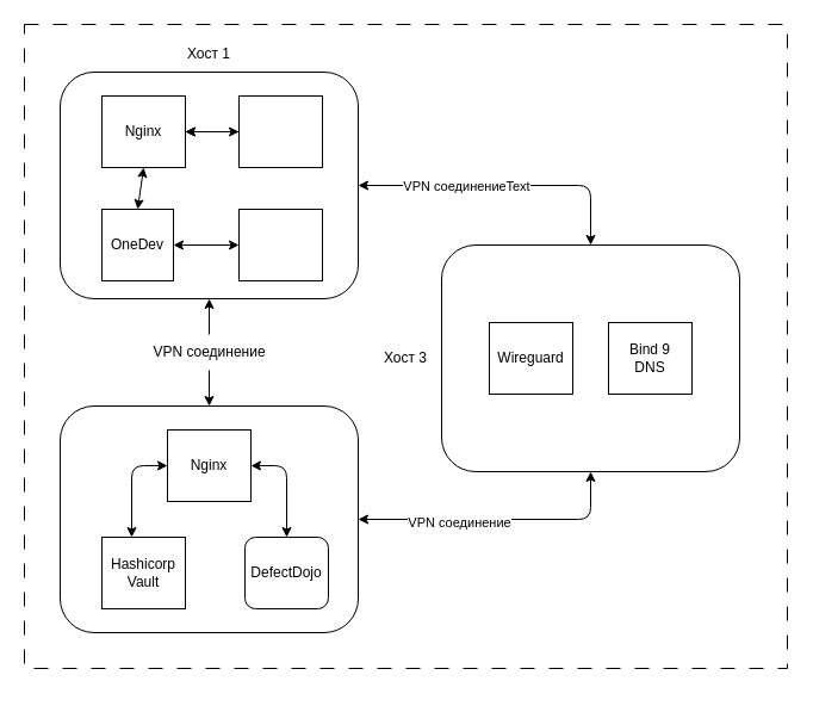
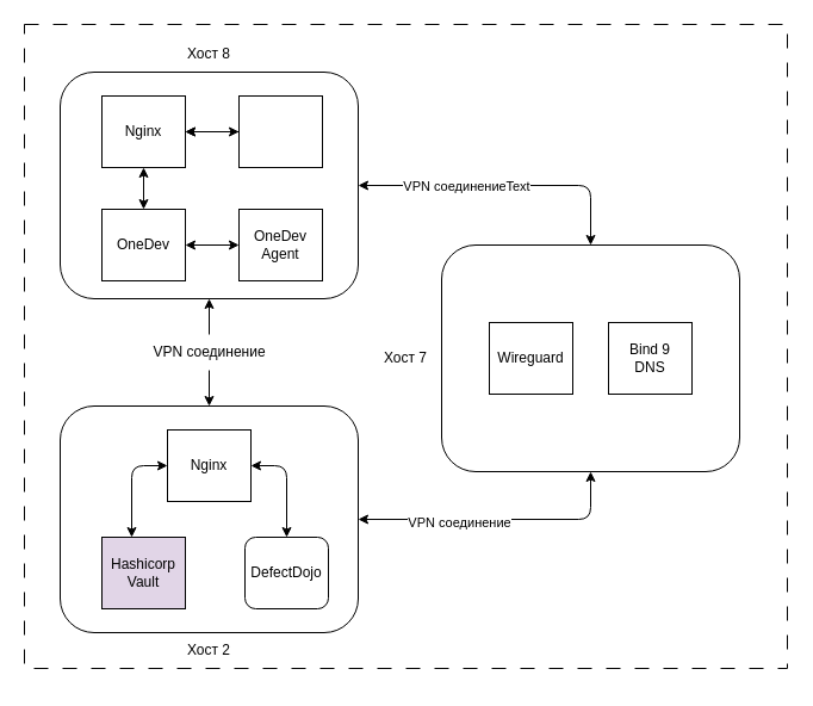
  <mxCell id="0" />
  <mxCell id="1" parent="0" />
  <mxCell id="2" value="" style="rounded=1;whiteSpace=wrap;html=1;" vertex="1" parent="1"><mxGeometry x="50" y="60" width="250" height="190" as="geometry" /></mxCell>
  <mxCell id="3" value="" style="rounded=1;whiteSpace=wrap;html=1;" vertex="1" parent="1"><mxGeometry x="370" y="205" width="250" height="190" as="geometry" /></mxCell>
  <mxCell id="4" value="" style="rounded=1;whiteSpace=wrap;html=1;" vertex="1" parent="1"><mxGeometry x="50" y="340" width="250" height="190" as="geometry" /></mxCell>
  <mxCell id="5" value="DefectDojo" style="whiteSpace=wrap;html=1;rounded=1;" vertex="1" parent="1"><mxGeometry x="205" y="450" width="70" height="60" as="geometry" /></mxCell>
- <mxCell id="6" value="OneDev" style="rounded=0;whiteSpace=wrap;html=1;" vertex="1" parent="1"><mxGeometry x="85" y="175" width="60" height="60" as="geometry" /></mxCell>
- <mxCell id="7" value="Hashicorp&lt;br&gt;Vault" style="rounded=0;whiteSpace=wrap;html=1;" vertex="1" parent="1"><mxGeometry x="85" y="450" width="70" height="60" as="geometry" /></mxCell>
+ <mxCell id="6" value="OneDev" style="rounded=0;whiteSpace=wrap;html=1;" vertex="1" parent="1"><mxGeometry x="85" y="175" width="70" height="60" as="geometry" /></mxCell>
+ <mxCell id="7" value="Hashicorp&lt;br&gt;Vault" style="rounded=0;whiteSpace=wrap;html=1;fillColor=#e1d5e7;" vertex="1" parent="1"><mxGeometry x="85" y="450" width="70" height="60" as="geometry" /></mxCell>
  <mxCell id="8" value="Nginx" style="rounded=0;whiteSpace=wrap;html=1;" vertex="1" parent="1"><mxGeometry x="85" y="80" width="70" height="60" as="geometry" /></mxCell>
  <mxCell id="9" value="" style="rounded=0;whiteSpace=wrap;html=1;" vertex="1" parent="1"><mxGeometry x="200" y="175" width="70" height="60" as="geometry" /></mxCell>
+ <mxCell id="10" value="OneDev&lt;br&gt;Agent" style="text;html=1;strokeColor=none;fillColor=none;align=center;verticalAlign=middle;whiteSpace=wrap;rounded=0;" vertex="1" parent="1"><mxGeometry x="205" y="190" width="60" height="30" as="geometry" /></mxCell>
  <mxCell id="11" value="" style="rounded=0;whiteSpace=wrap;html=1;" vertex="1" parent="1"><mxGeometry x="140" y="360" width="70" height="60" as="geometry" /></mxCell>
  <mxCell id="12" value="Nginx" style="text;html=1;strokeColor=none;fillColor=none;align=center;verticalAlign=middle;whiteSpace=wrap;rounded=0;" vertex="1" parent="1"><mxGeometry x="145" y="375" width="60" height="30" as="geometry" /></mxCell>
  <mxCell id="13" value="" style="endArrow=classic;startArrow=classic;html=1;exitX=0.5;exitY=0;exitDx=0;exitDy=0;entryX=0.5;entryY=1;entryDx=0;entryDy=0;" edge="1" parent="1" source="6" target="8"><mxGeometry width="50" height="50" relative="1" as="geometry"><mxPoint x="75" y="160" as="sourcePoint" /><mxPoint x="100" y="140" as="targetPoint" /></mxGeometry></mxCell>
  <mxCell id="14" value="" style="endArrow=classic;startArrow=classic;html=1;entryX=0;entryY=0.5;entryDx=0;entryDy=0;exitX=1;exitY=0.5;exitDx=0;exitDy=0;" edge="1" parent="1" source="6" target="9"><mxGeometry width="50" height="50" relative="1" as="geometry"><mxPoint x="130" y="210" as="sourcePoint" /><mxPoint x="180" y="160" as="targetPoint" /></mxGeometry></mxCell>
  <mxCell id="15" value="" style="endArrow=classic;startArrow=classic;html=1;entryX=0;entryY=0.5;entryDx=0;entryDy=0;" edge="1" parent="1" target="11"><mxGeometry width="50" height="50" relative="1" as="geometry"><mxPoint x="110" y="450" as="sourcePoint" /><mxPoint x="94.71" y="417.5" as="targetPoint" /><Array as="points"><mxPoint x="110" y="390" /></Array></mxGeometry></mxCell>
  <mxCell id="16" value="" style="endArrow=classic;startArrow=classic;html=1;exitX=0.5;exitY=0;exitDx=0;exitDy=0;entryX=1;entryY=0.5;entryDx=0;entryDy=0;" edge="1" parent="1" source="5" target="11"><mxGeometry width="50" height="50" relative="1" as="geometry"><mxPoint x="174.71" y="455" as="sourcePoint" /><mxPoint x="220" y="390" as="targetPoint" /><Array as="points"><mxPoint x="240" y="390" /></Array></mxGeometry></mxCell>
  <mxCell id="17" value="" style="edgeStyle=none;rounded=0;html=1;" edge="1" parent="1" source="18" target="8"><mxGeometry relative="1" as="geometry" /></mxCell>
  <mxCell id="18" value="" style="rounded=0;whiteSpace=wrap;html=1;" vertex="1" parent="1"><mxGeometry x="200" y="80" width="70" height="60" as="geometry" /></mxCell>
  <mxCell id="19" value="" style="endArrow=classic;startArrow=classic;html=1;exitX=1;exitY=0.5;exitDx=0;exitDy=0;entryX=0;entryY=0.5;entryDx=0;entryDy=0;" edge="1" parent="1" source="8" target="18"><mxGeometry width="50" height="50" relative="1" as="geometry"><mxPoint x="125" y="135" as="sourcePoint" /><mxPoint x="175" y="85" as="targetPoint" /></mxGeometry></mxCell>
  <mxCell id="20" value="" style="rounded=0;whiteSpace=wrap;html=1;" vertex="1" parent="1"><mxGeometry x="410" y="270" width="70" height="60" as="geometry" /></mxCell>
  <mxCell id="21" value="" style="rounded=0;whiteSpace=wrap;html=1;" vertex="1" parent="1"><mxGeometry x="510" y="270" width="70" height="60" as="geometry" /></mxCell>
  <mxCell id="22" value="Wireguard" style="text;html=1;strokeColor=none;fillColor=none;align=center;verticalAlign=middle;whiteSpace=wrap;rounded=0;" vertex="1" parent="1"><mxGeometry x="415" y="285" width="60" height="30" as="geometry" /></mxCell>
  <mxCell id="23" value="Bind 9 DNS" style="text;html=1;strokeColor=none;fillColor=none;align=center;verticalAlign=middle;whiteSpace=wrap;rounded=0;" vertex="1" parent="1"><mxGeometry x="515" y="285" width="60" height="30" as="geometry" /></mxCell>
  <mxCell id="24" value="" style="endArrow=classic;startArrow=classic;html=1;exitX=1;exitY=0.5;exitDx=0;exitDy=0;entryX=0.5;entryY=1;entryDx=0;entryDy=0;" edge="1" parent="1" source="4" target="3"><mxGeometry width="50" height="50" relative="1" as="geometry"><mxPoint x="320" y="360" as="sourcePoint" /><mxPoint x="370" y="310" as="targetPoint" /><Array as="points"><mxPoint x="495" y="435" /></Array></mxGeometry></mxCell>
  <mxCell id="25" value="VPN соединение" style="edgeLabel;html=1;align=center;verticalAlign=middle;resizable=0;points=[];" vertex="1" connectable="0" parent="24"><mxGeometry x="-0.282" y="-2" relative="1" as="geometry"><mxPoint as="offset" /></mxGeometry></mxCell>
  <mxCell id="26" value="" style="endArrow=classic;startArrow=none;html=1;entryX=0.5;entryY=1;entryDx=0;entryDy=0;exitX=0.5;exitY=0;exitDx=0;exitDy=0;" edge="1" parent="1" source="33" target="2"><mxGeometry width="50" height="50" relative="1" as="geometry"><mxPoint x="160" y="335" as="sourcePoint" /><mxPoint x="210" y="285" as="targetPoint" /></mxGeometry></mxCell>
  <mxCell id="27" value="" style="endArrow=classic;startArrow=classic;html=1;exitX=1;exitY=0.5;exitDx=0;exitDy=0;entryX=0.5;entryY=0;entryDx=0;entryDy=0;" edge="1" parent="1" source="2" target="3"><mxGeometry width="50" height="50" relative="1" as="geometry"><mxPoint x="320" y="270" as="sourcePoint" /><mxPoint x="495" y="210" as="targetPoint" /><Array as="points"><mxPoint x="495" y="155" /></Array></mxGeometry></mxCell>
  <mxCell id="28" value="VPN соединение" style="edgeLabel;html=1;align=center;verticalAlign=middle;resizable=0;points=[];" vertex="1" connectable="0" parent="27"><mxGeometry x="0.134" y="-2" relative="1" as="geometry"><mxPoint x="-59" y="-2" as="offset" /></mxGeometry></mxCell>
  <mxCell id="29" value="Text" style="edgeLabel;html=1;align=center;verticalAlign=middle;resizable=0;points=[];" vertex="1" connectable="0" parent="27"><mxGeometry x="0.088" relative="1" as="geometry"><mxPoint as="offset" /></mxGeometry></mxCell>
  <mxCell id="30" style="edgeStyle=none;rounded=0;html=1;" edge="1" parent="1"><mxGeometry relative="1" as="geometry"><mxPoint x="340" y="570" as="targetPoint" /><mxPoint x="340" y="570" as="sourcePoint" /></mxGeometry></mxCell>
  <mxCell id="31" value="" style="rounded=0;whiteSpace=wrap;html=1;dashed=1;dashPattern=12 12;fillColor=none;" vertex="1" parent="1"><mxGeometry x="20" y="20" width="640" height="540" as="geometry" /></mxCell>
  <mxCell id="32" value="" style="endArrow=none;startArrow=classic;html=1;entryX=0.5;entryY=1;entryDx=0;entryDy=0;exitX=0.5;exitY=0;exitDx=0;exitDy=0;" edge="1" parent="1" source="4" target="33"><mxGeometry width="50" height="50" relative="1" as="geometry"><mxPoint x="175" y="340" as="sourcePoint" /><mxPoint x="175" y="250" as="targetPoint" /></mxGeometry></mxCell>
  <mxCell id="33" value="VPN соединение" style="text;html=1;strokeColor=none;fillColor=none;align=center;verticalAlign=middle;whiteSpace=wrap;rounded=0;dashed=1;dashPattern=12 12;" vertex="1" parent="1"><mxGeometry x="102.5" y="280" width="145" height="30" as="geometry" /></mxCell>
- <mxCell id="34" value="Хост 1" style="text;html=1;strokeColor=none;fillColor=none;align=center;verticalAlign=middle;whiteSpace=wrap;rounded=0;dashed=1;dashPattern=12 12;" vertex="1" parent="1"><mxGeometry x="145" y="30" width="60" height="30" as="geometry" /></mxCell>
- <mxCell id="36" value="Хост 3" style="text;html=1;strokeColor=none;fillColor=none;align=center;verticalAlign=middle;whiteSpace=wrap;rounded=0;dashed=1;dashPattern=12 12;" vertex="1" parent="1"><mxGeometry x="310" y="285" width="60" height="30" as="geometry" /></mxCell>
+ <mxCell id="34" value="Хост 8" style="text;html=1;strokeColor=none;fillColor=none;align=center;verticalAlign=middle;whiteSpace=wrap;rounded=0;dashed=1;dashPattern=12 12;" vertex="1" parent="1"><mxGeometry x="145" y="30" width="60" height="30" as="geometry" /></mxCell>
+ <mxCell id="35" value="Хост 2" style="text;html=1;strokeColor=none;fillColor=none;align=center;verticalAlign=middle;whiteSpace=wrap;rounded=0;dashed=1;dashPattern=12 12;" vertex="1" parent="1"><mxGeometry x="145" y="530" width="60" height="30" as="geometry" /></mxCell>
+ <mxCell id="36" value="Хост 7" style="text;html=1;strokeColor=none;fillColor=none;align=center;verticalAlign=middle;whiteSpace=wrap;rounded=0;dashed=1;dashPattern=12 12;" vertex="1" parent="1"><mxGeometry x="310" y="285" width="60" height="30" as="geometry" /></mxCell>
